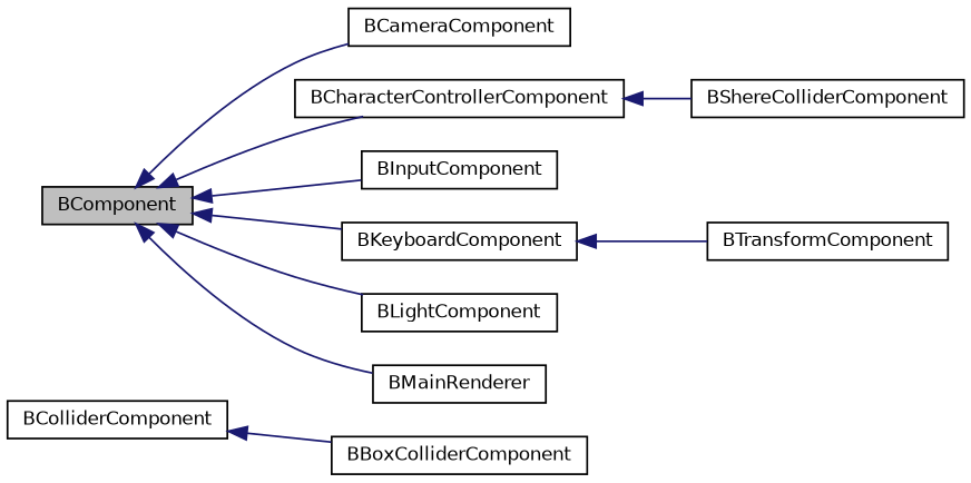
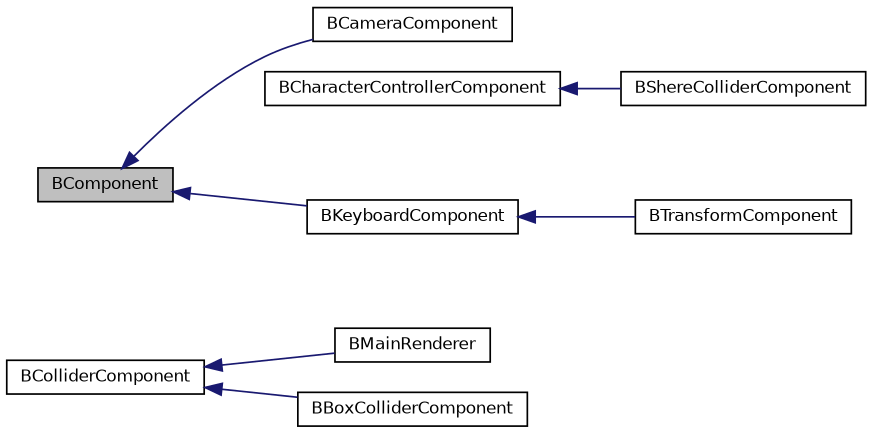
  digraph {
    rankdir=LR
    node [color=black fillcolor=white fontname=Helvetica fontsize=10 shape=record style=filled]
    edge [color=midnightblue dir=back fontname=Helvetica fontsize=10 labelfontname=Helvetica labelfontsize=10 style=solid]
    n1 [fillcolor=grey75 fontcolor=black height=0.2 label=BComponent width=0.4]
    n2 [height=0.2 label=BCameraComponent width=0.4]
    n3 [height=0.2 label=BCharacterControllerComponent width=0.4]
-   n4 [height=0.2 label=BInputComponent width=0.4]
    n5 [height=0.2 label=BKeyboardComponent width=0.4]
-   n6 [height=0.2 label=BLightComponent width=0.4]
    n7 [height=0.2 label=BMainRenderer width=0.4]
    n8 [height=0.2 label=BShereColliderComponent width=0.4]
    n9 [height=0.2 label=BColliderComponent width=0.4]
    n10 [height=0.2 label=BBoxColliderComponent width=0.4]
    n11 [height=0.2 label=BTransformComponent width=0.4]
    n1 -> n2
-   n1 -> n3
-   n1 -> n4
    n1 -> n5
-   n1 -> n6
-   n1 -> n7
+   n9 -> n7
    n3 -> n8
    n5 -> n11
    n9 -> n10
  }
